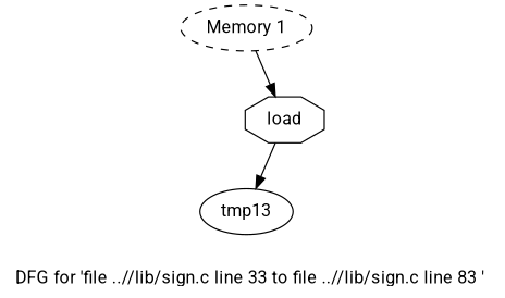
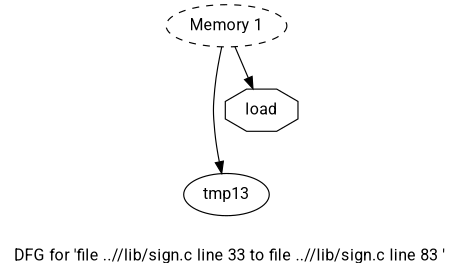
  digraph {
    fontname=Roboto
    label="DFG for 'file ..//lib/sign.c line 33 to file ..//lib/sign.c line 83 ' "
    node [fontname=Roboto shape=ellipse style=solid]
    edge [fontname=Roboto]
    n1 [label=tmp13]
    n2 [label="Memory 1" style=dashed]
    n3 [label=load shape=octagon]
    n2 -> n3
-   n3 -> n1
+   n2 -> n1
  }
